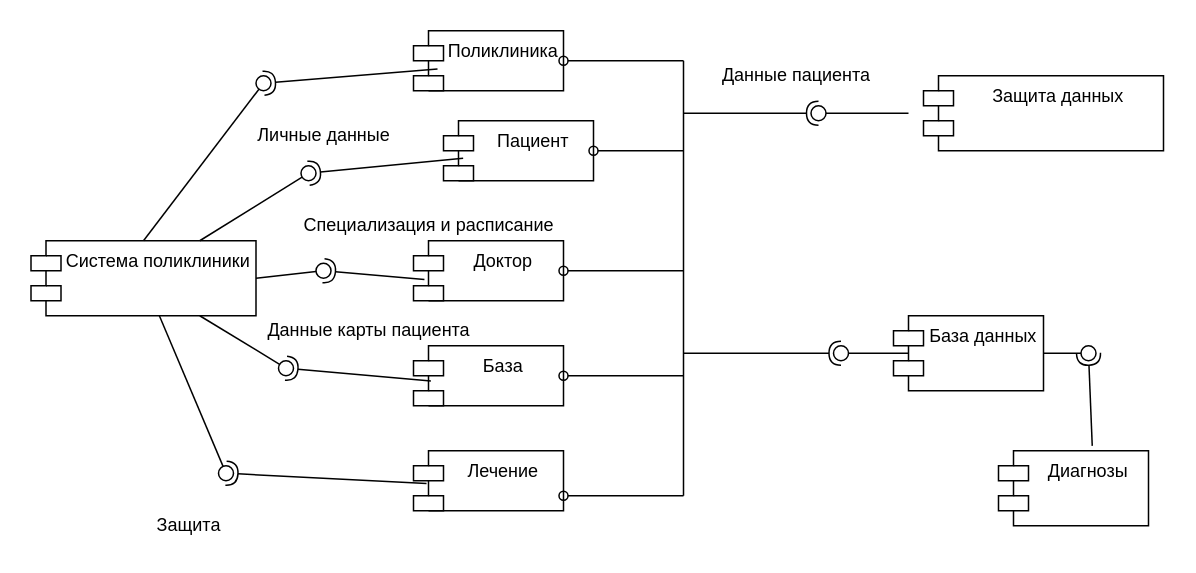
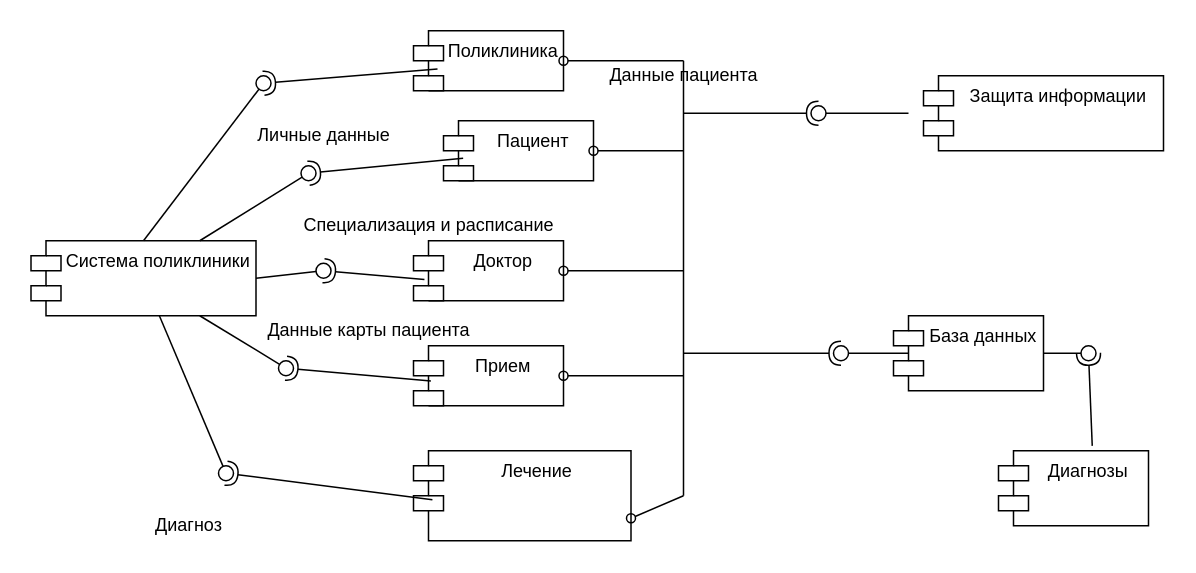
  <mxCell id="0" />
  <mxCell id="1" parent="0" />
  <mxCell id="2" value="Система поликлиники" style="shape=module;align=left;spacingLeft=20;align=center;verticalAlign=top;" parent="1" vertex="1"><mxGeometry x="20" y="160" width="150" height="50" as="geometry" /></mxCell>
  <mxCell id="3" value="Поликлиника" style="shape=module;align=left;spacingLeft=20;align=center;verticalAlign=top;" parent="1" vertex="1"><mxGeometry x="275" y="20" width="100" height="40" as="geometry" /></mxCell>
  <mxCell id="4" value="Пациент" style="shape=module;align=left;spacingLeft=20;align=center;verticalAlign=top;" parent="1" vertex="1"><mxGeometry x="295" y="80" width="100" height="40" as="geometry" /></mxCell>
  <mxCell id="5" value="Доктор" style="shape=module;align=left;spacingLeft=20;align=center;verticalAlign=top;" parent="1" vertex="1"><mxGeometry x="275" y="160" width="100" height="40" as="geometry" /></mxCell>
- <mxCell id="6" value="База" style="shape=module;align=left;spacingLeft=20;align=center;verticalAlign=top;" parent="1" vertex="1"><mxGeometry x="275" y="230" width="100" height="40" as="geometry" /></mxCell>
- <mxCell id="7" value="Лечение" style="shape=module;align=left;spacingLeft=20;align=center;verticalAlign=top;" parent="1" vertex="1"><mxGeometry x="275" y="300" width="100" height="40" as="geometry" /></mxCell>
+ <mxCell id="6" value="Прием" style="shape=module;align=left;spacingLeft=20;align=center;verticalAlign=top;" parent="1" vertex="1"><mxGeometry x="275" y="230" width="100" height="40" as="geometry" /></mxCell>
+ <mxCell id="7" value="Лечение" style="shape=module;align=left;spacingLeft=20;align=center;verticalAlign=top;" parent="1" vertex="1"><mxGeometry x="275" y="300" width="145" height="60" as="geometry" /></mxCell>
  <mxCell id="8" value="" style="endArrow=oval;html=1;entryX=1;entryY=0.5;entryDx=0;entryDy=0;startArrow=none;startFill=0;endFill=0;" parent="1" target="3" edge="1"><mxGeometry width="50" height="50" relative="1" as="geometry"><mxPoint x="455" y="40" as="sourcePoint" /><mxPoint x="455" y="230" as="targetPoint" /></mxGeometry></mxCell>
  <mxCell id="9" value="" style="endArrow=none;html=1;" parent="1" edge="1"><mxGeometry width="50" height="50" relative="1" as="geometry"><mxPoint x="455" y="330" as="sourcePoint" /><mxPoint x="455" y="40" as="targetPoint" /></mxGeometry></mxCell>
  <mxCell id="10" value="" style="endArrow=oval;html=1;entryX=1;entryY=0.5;entryDx=0;entryDy=0;endFill=0;" parent="1" target="4" edge="1"><mxGeometry width="50" height="50" relative="1" as="geometry"><mxPoint x="455" y="100" as="sourcePoint" /><mxPoint x="455" y="230" as="targetPoint" /></mxGeometry></mxCell>
  <mxCell id="11" value="" style="endArrow=oval;html=1;entryX=1;entryY=0.5;entryDx=0;entryDy=0;endFill=0;" parent="1" target="5" edge="1"><mxGeometry width="50" height="50" relative="1" as="geometry"><mxPoint x="455" y="180" as="sourcePoint" /><mxPoint x="455" y="230" as="targetPoint" /></mxGeometry></mxCell>
  <mxCell id="12" value="" style="endArrow=oval;html=1;entryX=1;entryY=0.5;entryDx=0;entryDy=0;endFill=0;" parent="1" target="6" edge="1"><mxGeometry width="50" height="50" relative="1" as="geometry"><mxPoint x="455" y="250" as="sourcePoint" /><mxPoint x="455" y="230" as="targetPoint" /></mxGeometry></mxCell>
  <mxCell id="13" value="" style="endArrow=oval;html=1;endFill=0;entryX=1;entryY=0.75;entryDx=0;entryDy=0;" parent="1" edge="1" target="7"><mxGeometry width="50" height="50" relative="1" as="geometry"><mxPoint x="455" y="330" as="sourcePoint" /><mxPoint x="385" y="330" as="targetPoint" /></mxGeometry></mxCell>
  <mxCell id="14" value="" style="rounded=0;orthogonalLoop=1;jettySize=auto;html=1;endArrow=none;endFill=0;" parent="1" target="16" edge="1"><mxGeometry relative="1" as="geometry"><mxPoint x="605" y="75" as="sourcePoint" /></mxGeometry></mxCell>
  <mxCell id="15" value="" style="rounded=0;orthogonalLoop=1;jettySize=auto;html=1;endArrow=halfCircle;endFill=0;entryX=0.5;entryY=0.5;entryDx=0;entryDy=0;endSize=6;strokeWidth=1;" parent="1" target="16" edge="1"><mxGeometry relative="1" as="geometry"><mxPoint x="455" y="75" as="sourcePoint" /></mxGeometry></mxCell>
  <mxCell id="16" value="" style="ellipse;whiteSpace=wrap;html=1;fontFamily=Helvetica;fontSize=12;fontColor=#000000;align=center;strokeColor=#000000;fillColor=#ffffff;points=[];aspect=fixed;resizable=0;" parent="1" vertex="1"><mxGeometry x="540" y="70" width="10" height="10" as="geometry" /></mxCell>
  <mxCell id="17" value="" style="rounded=0;orthogonalLoop=1;jettySize=auto;html=1;endArrow=none;endFill=0;" parent="1" target="19" edge="1"><mxGeometry relative="1" as="geometry"><mxPoint x="615" y="235" as="sourcePoint" /></mxGeometry></mxCell>
  <mxCell id="18" value="" style="rounded=0;orthogonalLoop=1;jettySize=auto;html=1;endArrow=halfCircle;endFill=0;entryX=0.5;entryY=0.5;entryDx=0;entryDy=0;endSize=6;strokeWidth=1;" parent="1" target="19" edge="1"><mxGeometry relative="1" as="geometry"><mxPoint x="455" y="235" as="sourcePoint" /></mxGeometry></mxCell>
  <mxCell id="19" value="" style="ellipse;whiteSpace=wrap;html=1;fontFamily=Helvetica;fontSize=12;fontColor=#000000;align=center;strokeColor=#000000;fillColor=#ffffff;points=[];aspect=fixed;resizable=0;" parent="1" vertex="1"><mxGeometry x="555" y="230" width="10" height="10" as="geometry" /></mxCell>
- <mxCell id="20" value="Защита данных" style="shape=module;align=left;spacingLeft=20;align=center;verticalAlign=top;" parent="1" vertex="1"><mxGeometry x="615" y="50" width="160" height="50" as="geometry" /></mxCell>
+ <mxCell id="20" value="Защита информации" style="shape=module;align=left;spacingLeft=20;align=center;verticalAlign=top;" parent="1" vertex="1"><mxGeometry x="615" y="50" width="160" height="50" as="geometry" /></mxCell>
  <mxCell id="21" value="База данных" style="shape=module;align=left;spacingLeft=20;align=center;verticalAlign=top;" parent="1" vertex="1"><mxGeometry x="595" y="210" width="100" height="50" as="geometry" /></mxCell>
  <mxCell id="22" value="" style="rounded=0;orthogonalLoop=1;jettySize=auto;html=1;endArrow=none;endFill=0;exitX=1;exitY=0.5;exitDx=0;exitDy=0;" parent="1" source="21" target="24" edge="1"><mxGeometry relative="1" as="geometry"><mxPoint x="705" y="235" as="sourcePoint" /></mxGeometry></mxCell>
  <mxCell id="23" value="" style="rounded=0;orthogonalLoop=1;jettySize=auto;html=1;endArrow=halfCircle;endFill=0;entryX=0.5;entryY=0.5;entryDx=0;entryDy=0;endSize=6;strokeWidth=1;exitX=0.625;exitY=-0.065;exitDx=0;exitDy=0;exitPerimeter=0;" parent="1" source="25" target="24" edge="1"><mxGeometry relative="1" as="geometry"><mxPoint x="745" y="235" as="sourcePoint" /></mxGeometry></mxCell>
  <mxCell id="24" value="" style="ellipse;whiteSpace=wrap;html=1;fontFamily=Helvetica;fontSize=12;fontColor=#000000;align=center;strokeColor=#000000;fillColor=#ffffff;points=[];aspect=fixed;resizable=0;" parent="1" vertex="1"><mxGeometry x="720" y="230" width="10" height="10" as="geometry" /></mxCell>
  <mxCell id="25" value="Диагнозы" style="shape=module;align=left;spacingLeft=20;align=center;verticalAlign=top;" parent="1" vertex="1"><mxGeometry x="665" y="300" width="100" height="50" as="geometry" /></mxCell>
- <mxCell id="26" value="Данные пациента" style="text;html=1;resizable=0;autosize=1;align=center;verticalAlign=middle;points=[];fillColor=none;strokeColor=none;rounded=0;" parent="1" vertex="1"><mxGeometry x="475" y="40" width="110" height="20" as="geometry" /></mxCell>
+ <mxCell id="26" value="Данные пациента" style="text;html=1;resizable=0;autosize=1;align=center;verticalAlign=middle;points=[];fillColor=none;strokeColor=none;rounded=0;" parent="1" vertex="1"><mxGeometry x="400" y="40" width="110" height="20" as="geometry" /></mxCell>
  <mxCell id="27" value="" style="rounded=0;orthogonalLoop=1;jettySize=auto;html=1;endArrow=none;endFill=0;exitX=0.5;exitY=0;exitDx=0;exitDy=0;" edge="1" target="29" parent="1" source="2"><mxGeometry relative="1" as="geometry"><mxPoint x="155" y="55" as="sourcePoint" /></mxGeometry></mxCell>
  <mxCell id="28" value="" style="rounded=0;orthogonalLoop=1;jettySize=auto;html=1;endArrow=halfCircle;endFill=0;entryX=0.5;entryY=0.5;entryDx=0;entryDy=0;endSize=6;strokeWidth=1;exitX=0.16;exitY=0.636;exitDx=0;exitDy=0;exitPerimeter=0;" edge="1" target="29" parent="1" source="3"><mxGeometry relative="1" as="geometry"><mxPoint x="195" y="55" as="sourcePoint" /></mxGeometry></mxCell>
  <mxCell id="29" value="" style="ellipse;whiteSpace=wrap;html=1;fontFamily=Helvetica;fontSize=12;fontColor=#000000;align=center;strokeColor=#000000;fillColor=#ffffff;points=[];aspect=fixed;resizable=0;" vertex="1" parent="1"><mxGeometry x="170" y="50" width="10" height="10" as="geometry" /></mxCell>
  <mxCell id="30" value="" style="rounded=0;orthogonalLoop=1;jettySize=auto;html=1;endArrow=none;endFill=0;exitX=0.75;exitY=0;exitDx=0;exitDy=0;" edge="1" target="32" parent="1" source="2"><mxGeometry relative="1" as="geometry"><mxPoint x="185" y="115" as="sourcePoint" /></mxGeometry></mxCell>
  <mxCell id="31" value="" style="rounded=0;orthogonalLoop=1;jettySize=auto;html=1;endArrow=halfCircle;endFill=0;entryX=0.5;entryY=0.5;entryDx=0;entryDy=0;endSize=6;strokeWidth=1;exitX=0.131;exitY=0.627;exitDx=0;exitDy=0;exitPerimeter=0;" edge="1" target="32" parent="1" source="4"><mxGeometry relative="1" as="geometry"><mxPoint x="225" y="115" as="sourcePoint" /></mxGeometry></mxCell>
  <mxCell id="32" value="" style="ellipse;whiteSpace=wrap;html=1;fontFamily=Helvetica;fontSize=12;fontColor=#000000;align=center;strokeColor=#000000;fillColor=#ffffff;points=[];aspect=fixed;resizable=0;" vertex="1" parent="1"><mxGeometry x="200" y="110" width="10" height="10" as="geometry" /></mxCell>
  <mxCell id="33" value="" style="rounded=0;orthogonalLoop=1;jettySize=auto;html=1;endArrow=none;endFill=0;exitX=1;exitY=0.5;exitDx=0;exitDy=0;" edge="1" target="35" parent="1" source="2"><mxGeometry relative="1" as="geometry"><mxPoint x="195" y="150" as="sourcePoint" /></mxGeometry></mxCell>
  <mxCell id="34" value="" style="rounded=0;orthogonalLoop=1;jettySize=auto;html=1;endArrow=halfCircle;endFill=0;endSize=6;strokeWidth=1;exitX=0.073;exitY=0.645;exitDx=0;exitDy=0;exitPerimeter=0;" edge="1" parent="1" source="5"><mxGeometry relative="1" as="geometry"><mxPoint x="245" y="165" as="sourcePoint" /><mxPoint x="215" y="180" as="targetPoint" /></mxGeometry></mxCell>
  <mxCell id="35" value="" style="ellipse;whiteSpace=wrap;html=1;fontFamily=Helvetica;fontSize=12;fontColor=#000000;align=center;strokeColor=#000000;fillColor=#ffffff;points=[];aspect=fixed;resizable=0;" vertex="1" parent="1"><mxGeometry x="210" y="175" width="10" height="10" as="geometry" /></mxCell>
  <mxCell id="36" value="" style="rounded=0;orthogonalLoop=1;jettySize=auto;html=1;endArrow=none;endFill=0;exitX=0.75;exitY=1;exitDx=0;exitDy=0;" edge="1" target="38" parent="1" source="2"><mxGeometry relative="1" as="geometry"><mxPoint x="170" y="245" as="sourcePoint" /></mxGeometry></mxCell>
  <mxCell id="37" value="" style="rounded=0;orthogonalLoop=1;jettySize=auto;html=1;endArrow=halfCircle;endFill=0;entryX=0.5;entryY=0.5;entryDx=0;entryDy=0;endSize=6;strokeWidth=1;exitX=0.116;exitY=0.586;exitDx=0;exitDy=0;exitPerimeter=0;" edge="1" target="38" parent="1" source="6"><mxGeometry relative="1" as="geometry"><mxPoint x="210" y="245" as="sourcePoint" /></mxGeometry></mxCell>
  <mxCell id="38" value="" style="ellipse;whiteSpace=wrap;html=1;fontFamily=Helvetica;fontSize=12;fontColor=#000000;align=center;strokeColor=#000000;fillColor=#ffffff;points=[];aspect=fixed;resizable=0;" vertex="1" parent="1"><mxGeometry x="185" y="240" width="10" height="10" as="geometry" /></mxCell>
  <mxCell id="39" value="" style="rounded=0;orthogonalLoop=1;jettySize=auto;html=1;endArrow=none;endFill=0;" edge="1" target="41" parent="1" source="2"><mxGeometry relative="1" as="geometry"><mxPoint x="115" y="320" as="sourcePoint" /></mxGeometry></mxCell>
  <mxCell id="40" value="" style="rounded=0;orthogonalLoop=1;jettySize=auto;html=1;endArrow=halfCircle;endFill=0;entryX=0.5;entryY=0.5;entryDx=0;entryDy=0;endSize=6;strokeWidth=1;exitX=0.087;exitY=0.545;exitDx=0;exitDy=0;exitPerimeter=0;" edge="1" target="41" parent="1" source="7"><mxGeometry relative="1" as="geometry"><mxPoint x="155" y="320" as="sourcePoint" /></mxGeometry></mxCell>
  <mxCell id="41" value="" style="ellipse;whiteSpace=wrap;html=1;fontFamily=Helvetica;fontSize=12;fontColor=#000000;align=center;strokeColor=#000000;fillColor=#ffffff;points=[];aspect=fixed;resizable=0;" vertex="1" parent="1"><mxGeometry x="145" y="310" width="10" height="10" as="geometry" /></mxCell>
- <mxCell id="42" value="Защита" style="text;html=1;resizable=0;autosize=1;align=center;verticalAlign=middle;points=[];fillColor=none;strokeColor=none;rounded=0;" vertex="1" parent="1"><mxGeometry x="95" y="340" width="60" height="20" as="geometry" /></mxCell>
+ <mxCell id="42" value="Диагноз" style="text;html=1;resizable=0;autosize=1;align=center;verticalAlign=middle;points=[];fillColor=none;strokeColor=none;rounded=0;" vertex="1" parent="1"><mxGeometry x="95" y="340" width="60" height="20" as="geometry" /></mxCell>
  <mxCell id="43" value="Специализация и расписание" style="text;html=1;resizable=0;autosize=1;align=center;verticalAlign=middle;points=[];fillColor=none;strokeColor=none;rounded=0;" vertex="1" parent="1"><mxGeometry x="195" y="140" width="180" height="20" as="geometry" /></mxCell>
  <mxCell id="44" value="Данные карты пациента" style="text;html=1;resizable=0;autosize=1;align=center;verticalAlign=middle;points=[];fillColor=none;strokeColor=none;rounded=0;" vertex="1" parent="1"><mxGeometry x="170" y="210" width="150" height="20" as="geometry" /></mxCell>
  <mxCell id="45" value="Личные данные" style="text;html=1;resizable=0;autosize=1;align=center;verticalAlign=middle;points=[];fillColor=none;strokeColor=none;rounded=0;" vertex="1" parent="1"><mxGeometry x="165" y="80" width="100" height="20" as="geometry" /></mxCell>
